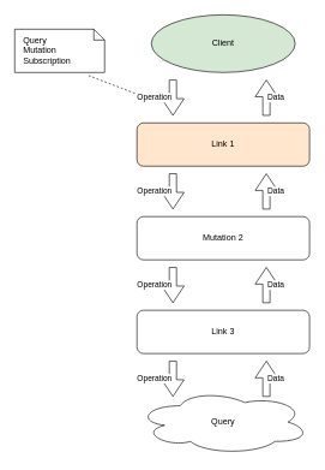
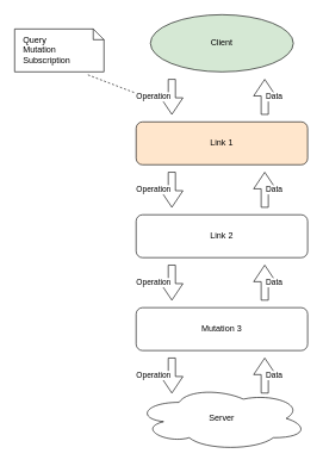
  <mxCell id="0" />
  <mxCell id="1" parent="0" />
  <mxCell id="2" value="Client" style="ellipse;whiteSpace=wrap;html=1;fillColor=#d5e8d4;" vertex="1" parent="1"><mxGeometry x="210" y="20" width="200" height="80" as="geometry" /></mxCell>
- <mxCell id="3" value="Query" style="ellipse;shape=cloud;whiteSpace=wrap;html=1;" vertex="1" parent="1"><mxGeometry x="190" y="540" width="240" height="90" as="geometry" /></mxCell>
- <mxCell id="4" value="Mutation 2" style="rounded=1;whiteSpace=wrap;html=1;" vertex="1" parent="1"><mxGeometry x="190" y="300" width="240" height="60" as="geometry" /></mxCell>
+ <mxCell id="3" value="Server" style="ellipse;shape=cloud;whiteSpace=wrap;html=1;" vertex="1" parent="1"><mxGeometry x="190" y="540" width="240" height="90" as="geometry" /></mxCell>
+ <mxCell id="4" value="Link 2" style="rounded=1;whiteSpace=wrap;html=1;" vertex="1" parent="1"><mxGeometry x="190" y="300" width="240" height="60" as="geometry" /></mxCell>
  <mxCell id="5" value="Link 1" style="rounded=1;whiteSpace=wrap;html=1;fillColor=#ffe6cc;" vertex="1" parent="1"><mxGeometry x="190" y="170" width="240" height="60" as="geometry" /></mxCell>
- <mxCell id="6" value="Link 3" style="rounded=1;whiteSpace=wrap;html=1;" vertex="1" parent="1"><mxGeometry x="190" y="430" width="240" height="60" as="geometry" /></mxCell>
+ <mxCell id="6" value="Mutation 3" style="rounded=1;whiteSpace=wrap;html=1;" vertex="1" parent="1"><mxGeometry x="190" y="430" width="240" height="60" as="geometry" /></mxCell>
  <mxCell id="7" value="Operation" style="shape=flexArrow;endArrow=classic;html=1;width=10;endSize=7.39;labelPosition=left;verticalLabelPosition=middle;align=right;verticalAlign=middle;" edge="1" parent="1"><mxGeometry width="50" height="50" relative="1" as="geometry"><mxPoint x="240" y="110" as="sourcePoint" /><mxPoint x="240" y="160" as="targetPoint" /></mxGeometry></mxCell>
  <mxCell id="8" value="Operation" style="shape=flexArrow;endArrow=classic;html=1;width=10;endSize=7.39;labelPosition=left;verticalLabelPosition=middle;align=right;verticalAlign=middle;" edge="1" parent="1"><mxGeometry width="50" height="50" relative="1" as="geometry"><mxPoint x="240" y="240" as="sourcePoint" /><mxPoint x="240" y="290" as="targetPoint" /></mxGeometry></mxCell>
  <mxCell id="9" value="Operation" style="shape=flexArrow;endArrow=classic;html=1;width=10;endSize=7.39;labelPosition=left;verticalLabelPosition=middle;align=right;verticalAlign=middle;" edge="1" parent="1"><mxGeometry width="50" height="50" relative="1" as="geometry"><mxPoint x="240" y="370" as="sourcePoint" /><mxPoint x="240" y="420" as="targetPoint" /></mxGeometry></mxCell>
  <mxCell id="10" value="Operation" style="shape=flexArrow;endArrow=classic;html=1;width=10;endSize=7.39;labelPosition=left;verticalLabelPosition=middle;align=right;verticalAlign=middle;" edge="1" parent="1"><mxGeometry width="50" height="50" relative="1" as="geometry"><mxPoint x="240" y="500" as="sourcePoint" /><mxPoint x="240" y="550" as="targetPoint" /></mxGeometry></mxCell>
  <mxCell id="11" value="Data" style="shape=flexArrow;endArrow=classic;html=1;width=10;endSize=7.39;labelPosition=right;verticalLabelPosition=middle;align=left;verticalAlign=middle;" edge="1" parent="1"><mxGeometry width="50" height="50" relative="1" as="geometry"><mxPoint x="370" y="160" as="sourcePoint" /><mxPoint x="370" y="110" as="targetPoint" /></mxGeometry></mxCell>
  <mxCell id="12" value="Data" style="shape=flexArrow;endArrow=classic;html=1;width=10;endSize=7.39;labelPosition=right;verticalLabelPosition=middle;align=left;verticalAlign=middle;" edge="1" parent="1"><mxGeometry width="50" height="50" relative="1" as="geometry"><mxPoint x="370" y="290" as="sourcePoint" /><mxPoint x="370" y="240" as="targetPoint" /></mxGeometry></mxCell>
  <mxCell id="13" value="Data" style="shape=flexArrow;endArrow=classic;html=1;width=10;endSize=7.39;labelPosition=right;verticalLabelPosition=middle;align=left;verticalAlign=middle;" edge="1" parent="1"><mxGeometry width="50" height="50" relative="1" as="geometry"><mxPoint x="370" y="420" as="sourcePoint" /><mxPoint x="370" y="370" as="targetPoint" /></mxGeometry></mxCell>
  <mxCell id="14" value="Data" style="shape=flexArrow;endArrow=classic;html=1;width=10;endSize=7.39;labelPosition=right;verticalLabelPosition=middle;align=left;verticalAlign=middle;" edge="1" parent="1"><mxGeometry width="50" height="50" relative="1" as="geometry"><mxPoint x="370" y="550" as="sourcePoint" /><mxPoint x="370" y="500" as="targetPoint" /></mxGeometry></mxCell>
  <mxCell id="15" value="Query&lt;br&gt;Mutation&lt;br&gt;Subscription" style="shape=note;size=15;align=left;spacingLeft=10;html=1;whiteSpace=wrap;" vertex="1" parent="1"><mxGeometry x="20" y="40" width="125" height="60" as="geometry" /></mxCell>
  <mxCell id="16" value="" style="edgeStyle=none;endArrow=none;exitX=0.821;exitY=1.071;dashed=1;html=1;exitDx=0;exitDy=0;exitPerimeter=0;" edge="1" source="15" parent="1"><mxGeometry x="1" relative="1" as="geometry"><mxPoint x="190" y="130" as="targetPoint" /></mxGeometry></mxCell>
